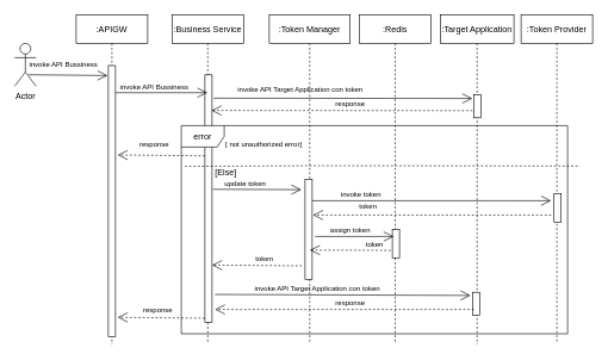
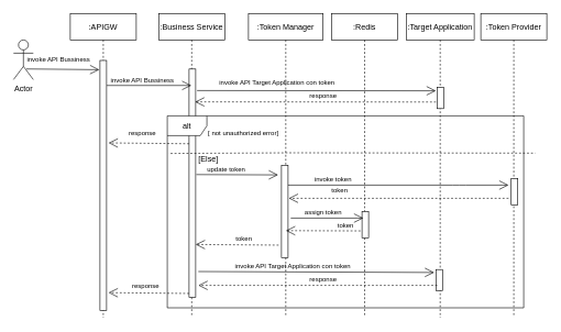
  <mxCell id="0" />
  <mxCell id="1" parent="0" />
  <mxCell id="2" value=":Token Manager" style="shape=umlLifeline;perimeter=lifelinePerimeter;whiteSpace=wrap;html=1;container=1;collapsible=0;recursiveResize=0;outlineConnect=0;" parent="1" vertex="1"><mxGeometry x="376" y="20" width="113" height="460" as="geometry" /></mxCell>
  <mxCell id="3" value="" style="html=1;points=[];perimeter=orthogonalPerimeter;" parent="2" vertex="1"><mxGeometry x="50" y="230" width="10" height="140" as="geometry" /></mxCell>
  <mxCell id="4" value=":Token Provider" style="shape=umlLifeline;perimeter=lifelinePerimeter;whiteSpace=wrap;html=1;container=1;collapsible=0;recursiveResize=0;outlineConnect=0;" parent="1" vertex="1"><mxGeometry x="728" y="20" width="100" height="460" as="geometry" /></mxCell>
  <mxCell id="5" value=":Business Service" style="shape=umlLifeline;perimeter=lifelinePerimeter;whiteSpace=wrap;html=1;container=1;collapsible=0;recursiveResize=0;outlineConnect=0;" parent="1" vertex="1"><mxGeometry x="240" y="20" width="100" height="460" as="geometry" /></mxCell>
  <mxCell id="6" value="" style="html=1;points=[];perimeter=orthogonalPerimeter;" parent="5" vertex="1"><mxGeometry x="46" y="84" width="10" height="346" as="geometry" /></mxCell>
  <mxCell id="7" value="" style="endArrow=open;endFill=1;endSize=12;html=1;entryX=-0.263;entryY=0.139;entryDx=0;entryDy=0;entryPerimeter=0;" parent="5" target="27" edge="1"><mxGeometry width="160" relative="1" as="geometry"><mxPoint x="60" y="391" as="sourcePoint" /><mxPoint x="220" y="391" as="targetPoint" /></mxGeometry></mxCell>
  <mxCell id="8" value="Actor" style="shape=umlActor;verticalLabelPosition=bottom;verticalAlign=top;html=1;" parent="1" vertex="1"><mxGeometry y="60" width="30" height="60" as="geometry" x="20" /></mxCell>
  <mxCell id="9" value="" style="endArrow=open;endFill=1;endSize=12;html=1;exitX=0.059;exitY=1.244;exitDx=0;exitDy=0;exitPerimeter=0;" parent="1" source="10" edge="1"><mxGeometry width="160" relative="1" as="geometry"><mxPoint x="71" y="105" as="sourcePoint" /><mxPoint x="150" y="105" as="targetPoint" /></mxGeometry></mxCell>
  <mxCell id="10" value="&lt;font style=&quot;font-size: 10px&quot;&gt;invoke API Bussiness&lt;/font&gt;" style="text;html=1;align=center;verticalAlign=middle;resizable=0;points=[];autosize=1;" parent="1" vertex="1"><mxGeometry x="33" y="79" width="110" height="20" as="geometry" /></mxCell>
  <mxCell id="11" value=":Redis" style="shape=umlLifeline;perimeter=lifelinePerimeter;whiteSpace=wrap;html=1;container=1;collapsible=0;recursiveResize=0;outlineConnect=0;" parent="1" vertex="1"><mxGeometry x="502" y="20" width="100" height="460" as="geometry" /></mxCell>
  <mxCell id="12" value="" style="html=1;points=[];perimeter=orthogonalPerimeter;" parent="11" vertex="1"><mxGeometry x="46" y="300" width="10" height="40" as="geometry" /></mxCell>
  <mxCell id="13" value="" style="html=1;points=[];perimeter=orthogonalPerimeter;" parent="1" vertex="1"><mxGeometry x="774" y="270" width="10" height="40" as="geometry" /></mxCell>
  <mxCell id="14" value="" style="endArrow=open;endFill=1;endSize=12;html=1;entryX=-0.394;entryY=0.249;entryDx=0;entryDy=0;entryPerimeter=0;" parent="1" target="13" edge="1"><mxGeometry width="160" relative="1" as="geometry"><mxPoint x="436" y="280" as="sourcePoint" /><mxPoint x="764.5" y="280" as="targetPoint" /><Array as="points"><mxPoint x="695" y="280" /></Array></mxGeometry></mxCell>
  <mxCell id="15" value="&lt;font style=&quot;font-size: 10px&quot;&gt;invoke token&lt;/font&gt;" style="text;html=1;align=center;verticalAlign=middle;resizable=0;points=[];autosize=1;" parent="1" vertex="1"><mxGeometry x="469" y="260" width="70" height="20" as="geometry" /></mxCell>
  <mxCell id="16" value="" style="endArrow=open;endFill=1;endSize=12;html=1;dashed=1;" parent="1" edge="1"><mxGeometry width="160" relative="1" as="geometry"><mxPoint x="770" y="300" as="sourcePoint" /><mxPoint x="437" y="300" as="targetPoint" /></mxGeometry></mxCell>
  <mxCell id="17" value="&lt;font style=&quot;font-size: 10px&quot;&gt;token&lt;/font&gt;" style="text;html=1;align=center;verticalAlign=middle;resizable=0;points=[];autosize=1;" parent="1" vertex="1"><mxGeometry x="494" y="278" width="40" height="20" as="geometry" /></mxCell>
  <mxCell id="18" value="" style="endArrow=open;endFill=1;endSize=12;html=1;entryX=1.175;entryY=0;entryDx=0;entryDy=0;entryPerimeter=0;" parent="1" target="21" edge="1"><mxGeometry width="160" relative="1" as="geometry"><mxPoint x="440" y="330" as="sourcePoint" /><mxPoint x="558" y="330" as="targetPoint" /></mxGeometry></mxCell>
  <mxCell id="19" value="" style="endArrow=open;endFill=1;endSize=12;html=1;dashed=1;exitX=1.067;exitY=0.97;exitDx=0;exitDy=0;exitPerimeter=0;" parent="1" source="21" edge="1"><mxGeometry width="160" relative="1" as="geometry"><mxPoint x="558" y="349" as="sourcePoint" /><mxPoint x="432.68" y="349" as="targetPoint" /></mxGeometry></mxCell>
  <mxCell id="20" value="" style="endArrow=open;endFill=1;endSize=12;html=1;dashed=1;exitX=-0.141;exitY=0.892;exitDx=0;exitDy=0;exitPerimeter=0;" parent="1" edge="1"><mxGeometry width="160" relative="1" as="geometry"><mxPoint x="421.59" y="370.948" as="sourcePoint" /><mxPoint x="296" y="370" as="targetPoint" /><Array as="points" /></mxGeometry></mxCell>
  <mxCell id="21" value="&lt;font style=&quot;font-size: 10px&quot;&gt;token&lt;/font&gt;" style="text;html=1;align=center;verticalAlign=middle;resizable=0;points=[];autosize=1;" parent="1" vertex="1"><mxGeometry x="503" y="330" width="40" height="20" as="geometry" /></mxCell>
  <mxCell id="22" value="&lt;font style=&quot;font-size: 10px&quot;&gt;token&lt;/font&gt;" style="text;html=1;align=center;verticalAlign=middle;resizable=0;points=[];autosize=1;" parent="1" vertex="1"><mxGeometry x="349" y="350" width="40" height="20" as="geometry" /></mxCell>
  <mxCell id="23" value="&lt;font style=&quot;font-size: 10px&quot;&gt;assign token&lt;/font&gt;" style="text;html=1;align=center;verticalAlign=middle;resizable=0;points=[];autosize=1;" parent="1" vertex="1"><mxGeometry x="454" y="310" width="70" height="20" as="geometry" /></mxCell>
  <mxCell id="24" value=":APIGW" style="shape=umlLifeline;perimeter=lifelinePerimeter;whiteSpace=wrap;html=1;container=1;collapsible=0;recursiveResize=0;outlineConnect=0;" parent="1" vertex="1"><mxGeometry x="106" y="20" width="100" height="461" as="geometry" /></mxCell>
  <mxCell id="25" value="" style="html=1;points=[];perimeter=orthogonalPerimeter;" parent="24" vertex="1"><mxGeometry x="45" y="71" width="10" height="379" as="geometry" /></mxCell>
  <mxCell id="26" value=":Target Application" style="shape=umlLifeline;perimeter=lifelinePerimeter;whiteSpace=wrap;html=1;container=1;collapsible=0;recursiveResize=0;outlineConnect=0;" parent="1" vertex="1"><mxGeometry x="615" y="20" width="103" height="461" as="geometry" /></mxCell>
  <mxCell id="27" value="" style="html=1;points=[];perimeter=orthogonalPerimeter;" parent="26" vertex="1"><mxGeometry x="45" y="388" width="10" height="32" as="geometry" /></mxCell>
  <mxCell id="28" value="" style="endArrow=none;endFill=0;endSize=12;html=1;dashed=1;" parent="26" edge="1"><mxGeometry width="160" relative="1" as="geometry"><mxPoint x="-357" y="212" as="sourcePoint" /><mxPoint x="195.5" y="211.5" as="targetPoint" /><Array as="points"><mxPoint x="-173.5" y="211" /></Array></mxGeometry></mxCell>
  <mxCell id="29" value="&lt;font style=&quot;font-size: 10px&quot;&gt;[ not unauthorized error]&lt;/font&gt;" style="text;html=1;align=center;verticalAlign=middle;resizable=0;points=[];autosize=1;" parent="26" vertex="1"><mxGeometry x="-307" y="171" width="120" height="20" as="geometry" /></mxCell>
  <mxCell id="30" value="&lt;font style=&quot;font-size: 10px&quot;&gt;invoke API Bussiness&lt;/font&gt;" style="text;html=1;align=center;verticalAlign=middle;resizable=0;points=[];autosize=1;" parent="1" vertex="1"><mxGeometry x="160" y="110" width="110" height="20" as="geometry" /></mxCell>
  <mxCell id="31" value="" style="endArrow=open;endFill=1;endSize=12;html=1;exitX=1.026;exitY=0.1;exitDx=0;exitDy=0;exitPerimeter=0;" parent="1" source="25" target="5" edge="1"><mxGeometry width="160" relative="1" as="geometry"><mxPoint x="191" y="125" as="sourcePoint" /><mxPoint x="270" y="125" as="targetPoint" /></mxGeometry></mxCell>
  <mxCell id="32" value="" style="endArrow=open;endFill=1;endSize=12;html=1;exitX=1.211;exitY=0.892;exitDx=0;exitDy=0;exitPerimeter=0;" parent="1" edge="1"><mxGeometry width="160" relative="1" as="geometry"><mxPoint x="298.11" y="136.632" as="sourcePoint" /><mxPoint x="660" y="137" as="targetPoint" /></mxGeometry></mxCell>
  <mxCell id="33" value="&lt;font style=&quot;font-size: 10px&quot;&gt;invoke API Target Application con token&lt;/font&gt;" style="text;html=1;align=center;verticalAlign=middle;resizable=0;points=[];autosize=1;" parent="1" vertex="1"><mxGeometry x="348" y="392" width="190" height="20" as="geometry" /></mxCell>
  <mxCell id="34" value="" style="endArrow=open;endFill=1;endSize=12;html=1;entryX=0.909;entryY=0.93;entryDx=0;entryDy=0;entryPerimeter=0;dashed=1;" parent="1" edge="1"><mxGeometry width="160" relative="1" as="geometry"><mxPoint x="660" y="154" as="sourcePoint" /><mxPoint x="295.09" y="153.78" as="targetPoint" /></mxGeometry></mxCell>
  <mxCell id="35" value="&lt;font style=&quot;font-size: 10px&quot;&gt;response&lt;/font&gt;" style="text;html=1;align=center;verticalAlign=middle;resizable=0;points=[];autosize=1;" parent="1" vertex="1"><mxGeometry x="459" y="412" width="60" height="20" as="geometry" /></mxCell>
  <mxCell id="36" value="" style="endArrow=open;endFill=1;endSize=12;html=1;dashed=1;exitX=0.004;exitY=0.284;exitDx=0;exitDy=0;exitPerimeter=0;" parent="1" edge="1"><mxGeometry width="160" relative="1" as="geometry"><mxPoint x="286.04" y="217.264" as="sourcePoint" /><mxPoint x="164" y="216" as="targetPoint" /><Array as="points" /></mxGeometry></mxCell>
  <mxCell id="37" value="&lt;font style=&quot;font-size: 10px&quot;&gt;response&lt;/font&gt;" style="text;html=1;align=center;verticalAlign=middle;resizable=0;points=[];autosize=1;" parent="1" vertex="1"><mxGeometry x="185" y="191" width="60" height="20" as="geometry" /></mxCell>
  <mxCell id="38" value="&lt;font style=&quot;font-size: 10px&quot;&gt;update token&lt;/font&gt;" style="text;html=1;align=center;verticalAlign=middle;resizable=0;points=[];autosize=1;" parent="1" vertex="1"><mxGeometry x="307" y="245" width="70" height="20" as="geometry" /></mxCell>
  <mxCell id="39" value="[Else]" style="text;html=1;resizable=0;autosize=1;align=center;verticalAlign=middle;points=[];fillColor=none;strokeColor=none;rounded=0;" parent="1" vertex="1"><mxGeometry x="290" y="231" width="50" height="20" as="geometry" /></mxCell>
  <mxCell id="40" value="" style="html=1;points=[];perimeter=orthogonalPerimeter;" parent="1" vertex="1"><mxGeometry x="662" y="132" width="10" height="32" as="geometry" /></mxCell>
  <mxCell id="41" value="&lt;font style=&quot;font-size: 10px&quot;&gt;invoke API Target Application con token&lt;/font&gt;" style="text;html=1;align=center;verticalAlign=middle;resizable=0;points=[];autosize=1;" parent="1" vertex="1"><mxGeometry x="324" y="114" width="190" height="20" as="geometry" /></mxCell>
  <mxCell id="42" value="&lt;font style=&quot;font-size: 10px&quot;&gt;response&lt;/font&gt;" style="text;html=1;align=center;verticalAlign=middle;resizable=0;points=[];autosize=1;" parent="1" vertex="1"><mxGeometry x="459" y="134" width="60" height="20" as="geometry" /></mxCell>
  <mxCell id="43" value="" style="endArrow=open;endFill=1;endSize=12;html=1;entryX=-0.01;entryY=0.082;entryDx=0;entryDy=0;entryPerimeter=0;" parent="1" edge="1"><mxGeometry width="160" relative="1" as="geometry"><mxPoint x="297" y="264" as="sourcePoint" /><mxPoint x="420.9" y="264.48" as="targetPoint" /></mxGeometry></mxCell>
  <mxCell id="44" value="&lt;font style=&quot;font-size: 10px&quot;&gt;response&lt;/font&gt;" style="text;html=1;align=center;verticalAlign=middle;resizable=0;points=[];autosize=1;" parent="1" vertex="1"><mxGeometry x="190" y="423" width="60" height="20" as="geometry" /></mxCell>
  <mxCell id="45" value="" style="endArrow=open;endFill=1;endSize=12;html=1;dashed=1;exitX=0.004;exitY=0.284;exitDx=0;exitDy=0;exitPerimeter=0;" parent="1" edge="1"><mxGeometry width="160" relative="1" as="geometry"><mxPoint x="286.04" y="444.264" as="sourcePoint" /><mxPoint x="164" y="443" as="targetPoint" /><Array as="points" /></mxGeometry></mxCell>
  <mxCell id="46" value="" style="endArrow=open;endFill=1;endSize=12;html=1;dashed=1;" parent="1" edge="1"><mxGeometry width="160" relative="1" as="geometry"><mxPoint x="662" y="432" as="sourcePoint" /><mxPoint x="300" y="432" as="targetPoint" /></mxGeometry></mxCell>
- <mxCell id="47" value="error" style="shape=umlFrame;whiteSpace=wrap;html=1;" parent="1" vertex="1"><mxGeometry x="253" y="175" width="540" height="291" as="geometry" /></mxCell>
+ <mxCell id="47" value="alt" style="shape=umlFrame;whiteSpace=wrap;html=1;" parent="1" vertex="1"><mxGeometry x="253" y="175" width="540" height="291" as="geometry" /></mxCell>
